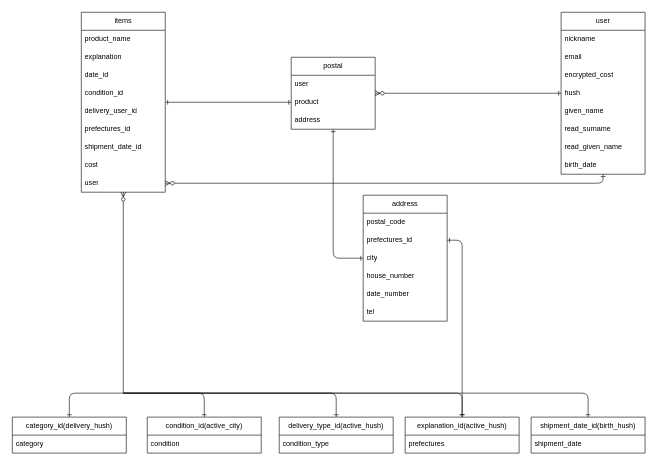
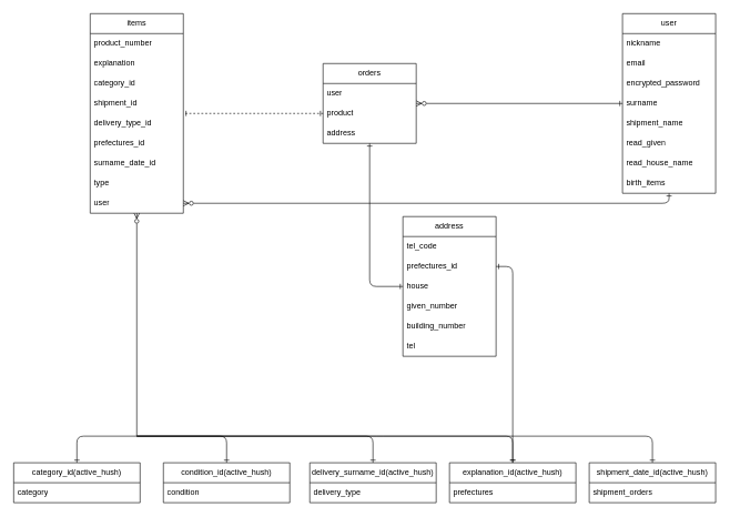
  <mxCell id="0" />
  <mxCell id="1" parent="0" />
  <mxCell id="2" value="user" style="swimlane;fontStyle=0;childLayout=stackLayout;horizontal=1;startSize=30;horizontalStack=0;resizeParent=1;resizeParentMax=0;resizeLast=0;collapsible=1;marginBottom=0;whiteSpace=wrap;html=1;" parent="1" vertex="1"><mxGeometry x="935" y="20" width="140" height="270" as="geometry" /></mxCell>
  <mxCell id="3" value="nickname" style="text;strokeColor=none;fillColor=none;align=left;verticalAlign=middle;spacingLeft=4;spacingRight=4;overflow=hidden;points=[[0,0.5],[1,0.5]];portConstraint=eastwest;rotatable=0;whiteSpace=wrap;html=1;" parent="2" vertex="1"><mxGeometry y="30" width="140" height="30" as="geometry" /></mxCell>
  <mxCell id="4" value="email" style="text;strokeColor=none;fillColor=none;align=left;verticalAlign=middle;spacingLeft=4;spacingRight=4;overflow=hidden;points=[[0,0.5],[1,0.5]];portConstraint=eastwest;rotatable=0;whiteSpace=wrap;html=1;" parent="2" vertex="1"><mxGeometry y="60" width="140" height="30" as="geometry" /></mxCell>
- <mxCell id="5" value="encrypted_cost" style="text;strokeColor=none;fillColor=none;align=left;verticalAlign=middle;spacingLeft=4;spacingRight=4;overflow=hidden;points=[[0,0.5],[1,0.5]];portConstraint=eastwest;rotatable=0;whiteSpace=wrap;html=1;" parent="2" vertex="1"><mxGeometry y="90" width="140" height="30" as="geometry" /></mxCell>
- <mxCell id="6" value="hush" style="text;strokeColor=none;fillColor=none;align=left;verticalAlign=middle;spacingLeft=4;spacingRight=4;overflow=hidden;points=[[0,0.5],[1,0.5]];portConstraint=eastwest;rotatable=0;whiteSpace=wrap;html=1;" parent="2" vertex="1"><mxGeometry y="120" width="140" height="30" as="geometry" /></mxCell>
- <mxCell id="7" value="given_name" style="text;strokeColor=none;fillColor=none;align=left;verticalAlign=middle;spacingLeft=4;spacingRight=4;overflow=hidden;points=[[0,0.5],[1,0.5]];portConstraint=eastwest;rotatable=0;whiteSpace=wrap;html=1;" parent="2" vertex="1"><mxGeometry y="150" width="140" height="30" as="geometry" /></mxCell>
- <mxCell id="8" value="read_surname" style="text;strokeColor=none;fillColor=none;align=left;verticalAlign=middle;spacingLeft=4;spacingRight=4;overflow=hidden;points=[[0,0.5],[1,0.5]];portConstraint=eastwest;rotatable=0;whiteSpace=wrap;html=1;" parent="2" vertex="1"><mxGeometry y="180" width="140" height="30" as="geometry" /></mxCell>
- <mxCell id="9" value="read_given_name" style="text;strokeColor=none;fillColor=none;align=left;verticalAlign=middle;spacingLeft=4;spacingRight=4;overflow=hidden;points=[[0,0.5],[1,0.5]];portConstraint=eastwest;rotatable=0;whiteSpace=wrap;html=1;" parent="2" vertex="1"><mxGeometry y="210" width="140" height="30" as="geometry" /></mxCell>
- <mxCell id="10" value="birth_date" style="text;strokeColor=none;fillColor=none;align=left;verticalAlign=middle;spacingLeft=4;spacingRight=4;overflow=hidden;points=[[0,0.5],[1,0.5]];portConstraint=eastwest;rotatable=0;whiteSpace=wrap;html=1;" parent="2" vertex="1"><mxGeometry y="240" width="140" height="30" as="geometry" /></mxCell>
+ <mxCell id="5" value="encrypted_password" style="text;strokeColor=none;fillColor=none;align=left;verticalAlign=middle;spacingLeft=4;spacingRight=4;overflow=hidden;points=[[0,0.5],[1,0.5]];portConstraint=eastwest;rotatable=0;whiteSpace=wrap;html=1;" parent="2" vertex="1"><mxGeometry y="90" width="140" height="30" as="geometry" /></mxCell>
+ <mxCell id="6" value="surname" style="text;strokeColor=none;fillColor=none;align=left;verticalAlign=middle;spacingLeft=4;spacingRight=4;overflow=hidden;points=[[0,0.5],[1,0.5]];portConstraint=eastwest;rotatable=0;whiteSpace=wrap;html=1;" parent="2" vertex="1"><mxGeometry y="120" width="140" height="30" as="geometry" /></mxCell>
+ <mxCell id="7" value="shipment_name" style="text;strokeColor=none;fillColor=none;align=left;verticalAlign=middle;spacingLeft=4;spacingRight=4;overflow=hidden;points=[[0,0.5],[1,0.5]];portConstraint=eastwest;rotatable=0;whiteSpace=wrap;html=1;" parent="2" vertex="1"><mxGeometry y="150" width="140" height="30" as="geometry" /></mxCell>
+ <mxCell id="8" value="read_given" style="text;strokeColor=none;fillColor=none;align=left;verticalAlign=middle;spacingLeft=4;spacingRight=4;overflow=hidden;points=[[0,0.5],[1,0.5]];portConstraint=eastwest;rotatable=0;whiteSpace=wrap;html=1;" parent="2" vertex="1"><mxGeometry y="180" width="140" height="30" as="geometry" /></mxCell>
+ <mxCell id="9" value="read_house_name" style="text;strokeColor=none;fillColor=none;align=left;verticalAlign=middle;spacingLeft=4;spacingRight=4;overflow=hidden;points=[[0,0.5],[1,0.5]];portConstraint=eastwest;rotatable=0;whiteSpace=wrap;html=1;" parent="2" vertex="1"><mxGeometry y="210" width="140" height="30" as="geometry" /></mxCell>
+ <mxCell id="10" value="birth_items" style="text;strokeColor=none;fillColor=none;align=left;verticalAlign=middle;spacingLeft=4;spacingRight=4;overflow=hidden;points=[[0,0.5],[1,0.5]];portConstraint=eastwest;rotatable=0;whiteSpace=wrap;html=1;" parent="2" vertex="1"><mxGeometry y="240" width="140" height="30" as="geometry" /></mxCell>
  <mxCell id="11" value="items" style="swimlane;fontStyle=0;childLayout=stackLayout;horizontal=1;startSize=30;horizontalStack=0;resizeParent=1;resizeParentMax=0;resizeLast=0;collapsible=1;marginBottom=0;whiteSpace=wrap;html=1;" parent="1" vertex="1"><mxGeometry x="135" y="20" width="140" height="300" as="geometry" /></mxCell>
- <mxCell id="12" value="product_name" style="text;strokeColor=none;fillColor=none;align=left;verticalAlign=middle;spacingLeft=4;spacingRight=4;overflow=hidden;points=[[0,0.5],[1,0.5]];portConstraint=eastwest;rotatable=0;whiteSpace=wrap;html=1;" parent="11" vertex="1"><mxGeometry y="30" width="140" height="30" as="geometry" /></mxCell>
+ <mxCell id="12" value="product_number" style="text;strokeColor=none;fillColor=none;align=left;verticalAlign=middle;spacingLeft=4;spacingRight=4;overflow=hidden;points=[[0,0.5],[1,0.5]];portConstraint=eastwest;rotatable=0;whiteSpace=wrap;html=1;" parent="11" vertex="1"><mxGeometry y="30" width="140" height="30" as="geometry" /></mxCell>
  <mxCell id="13" value="explanation" style="text;strokeColor=none;fillColor=none;align=left;verticalAlign=middle;spacingLeft=4;spacingRight=4;overflow=hidden;points=[[0,0.5],[1,0.5]];portConstraint=eastwest;rotatable=0;whiteSpace=wrap;html=1;" parent="11" vertex="1"><mxGeometry y="60" width="140" height="30" as="geometry" /></mxCell>
- <mxCell id="14" value="date_id" style="text;strokeColor=none;fillColor=none;align=left;verticalAlign=middle;spacingLeft=4;spacingRight=4;overflow=hidden;points=[[0,0.5],[1,0.5]];portConstraint=eastwest;rotatable=0;whiteSpace=wrap;html=1;" parent="11" vertex="1"><mxGeometry y="90" width="140" height="30" as="geometry" /></mxCell>
- <mxCell id="15" value="condition_id" style="text;strokeColor=none;fillColor=none;align=left;verticalAlign=middle;spacingLeft=4;spacingRight=4;overflow=hidden;points=[[0,0.5],[1,0.5]];portConstraint=eastwest;rotatable=0;whiteSpace=wrap;html=1;" parent="11" vertex="1"><mxGeometry y="120" width="140" height="30" as="geometry" /></mxCell>
- <mxCell id="16" value="delivery_user_id" style="text;strokeColor=none;fillColor=none;align=left;verticalAlign=middle;spacingLeft=4;spacingRight=4;overflow=hidden;points=[[0,0.5],[1,0.5]];portConstraint=eastwest;rotatable=0;whiteSpace=wrap;html=1;" parent="11" vertex="1"><mxGeometry y="150" width="140" height="30" as="geometry" /></mxCell>
+ <mxCell id="14" value="category_id" style="text;strokeColor=none;fillColor=none;align=left;verticalAlign=middle;spacingLeft=4;spacingRight=4;overflow=hidden;points=[[0,0.5],[1,0.5]];portConstraint=eastwest;rotatable=0;whiteSpace=wrap;html=1;" parent="11" vertex="1"><mxGeometry y="90" width="140" height="30" as="geometry" /></mxCell>
+ <mxCell id="15" value="shipment_id" style="text;strokeColor=none;fillColor=none;align=left;verticalAlign=middle;spacingLeft=4;spacingRight=4;overflow=hidden;points=[[0,0.5],[1,0.5]];portConstraint=eastwest;rotatable=0;whiteSpace=wrap;html=1;" parent="11" vertex="1"><mxGeometry y="120" width="140" height="30" as="geometry" /></mxCell>
+ <mxCell id="16" value="delivery_type_id" style="text;strokeColor=none;fillColor=none;align=left;verticalAlign=middle;spacingLeft=4;spacingRight=4;overflow=hidden;points=[[0,0.5],[1,0.5]];portConstraint=eastwest;rotatable=0;whiteSpace=wrap;html=1;" parent="11" vertex="1"><mxGeometry y="150" width="140" height="30" as="geometry" /></mxCell>
  <mxCell id="17" value="prefectures_id" style="text;strokeColor=none;fillColor=none;align=left;verticalAlign=middle;spacingLeft=4;spacingRight=4;overflow=hidden;points=[[0,0.5],[1,0.5]];portConstraint=eastwest;rotatable=0;whiteSpace=wrap;html=1;" parent="11" vertex="1"><mxGeometry y="180" width="140" height="30" as="geometry" /></mxCell>
- <mxCell id="18" value="shipment_date_id" style="text;strokeColor=none;fillColor=none;align=left;verticalAlign=middle;spacingLeft=4;spacingRight=4;overflow=hidden;points=[[0,0.5],[1,0.5]];portConstraint=eastwest;rotatable=0;whiteSpace=wrap;html=1;" parent="11" vertex="1"><mxGeometry y="210" width="140" height="30" as="geometry" /></mxCell>
- <mxCell id="19" value="cost" style="text;strokeColor=none;fillColor=none;align=left;verticalAlign=middle;spacingLeft=4;spacingRight=4;overflow=hidden;points=[[0,0.5],[1,0.5]];portConstraint=eastwest;rotatable=0;whiteSpace=wrap;html=1;" parent="11" vertex="1"><mxGeometry y="240" width="140" height="30" as="geometry" /></mxCell>
+ <mxCell id="18" value="surname_date_id" style="text;strokeColor=none;fillColor=none;align=left;verticalAlign=middle;spacingLeft=4;spacingRight=4;overflow=hidden;points=[[0,0.5],[1,0.5]];portConstraint=eastwest;rotatable=0;whiteSpace=wrap;html=1;" parent="11" vertex="1"><mxGeometry y="210" width="140" height="30" as="geometry" /></mxCell>
+ <mxCell id="19" value="type" style="text;strokeColor=none;fillColor=none;align=left;verticalAlign=middle;spacingLeft=4;spacingRight=4;overflow=hidden;points=[[0,0.5],[1,0.5]];portConstraint=eastwest;rotatable=0;whiteSpace=wrap;html=1;" parent="11" vertex="1"><mxGeometry y="240" width="140" height="30" as="geometry" /></mxCell>
  <mxCell id="20" value="user" style="text;strokeColor=none;fillColor=none;align=left;verticalAlign=middle;spacingLeft=4;spacingRight=4;overflow=hidden;points=[[0,0.5],[1,0.5]];portConstraint=eastwest;rotatable=0;whiteSpace=wrap;html=1;" parent="11" vertex="1"><mxGeometry y="270" width="140" height="30" as="geometry" /></mxCell>
  <mxCell id="21" value="address" style="swimlane;fontStyle=0;childLayout=stackLayout;horizontal=1;startSize=30;horizontalStack=0;resizeParent=1;resizeParentMax=0;resizeLast=0;collapsible=1;marginBottom=0;whiteSpace=wrap;html=1;" parent="1" vertex="1"><mxGeometry x="605" y="325" width="140" height="210" as="geometry" /></mxCell>
- <mxCell id="22" value="postal_code" style="text;strokeColor=none;fillColor=none;align=left;verticalAlign=middle;spacingLeft=4;spacingRight=4;overflow=hidden;points=[[0,0.5],[1,0.5]];portConstraint=eastwest;rotatable=0;whiteSpace=wrap;html=1;" parent="21" vertex="1"><mxGeometry y="30" width="140" height="30" as="geometry" /></mxCell>
+ <mxCell id="22" value="tel_code" style="text;strokeColor=none;fillColor=none;align=left;verticalAlign=middle;spacingLeft=4;spacingRight=4;overflow=hidden;points=[[0,0.5],[1,0.5]];portConstraint=eastwest;rotatable=0;whiteSpace=wrap;html=1;" parent="21" vertex="1"><mxGeometry y="30" width="140" height="30" as="geometry" /></mxCell>
  <mxCell id="23" value="prefectures_id" style="text;strokeColor=none;fillColor=none;align=left;verticalAlign=middle;spacingLeft=4;spacingRight=4;overflow=hidden;points=[[0,0.5],[1,0.5]];portConstraint=eastwest;rotatable=0;whiteSpace=wrap;html=1;" parent="21" vertex="1"><mxGeometry y="60" width="140" height="30" as="geometry" /></mxCell>
- <mxCell id="24" value="city" style="text;strokeColor=none;fillColor=none;align=left;verticalAlign=middle;spacingLeft=4;spacingRight=4;overflow=hidden;points=[[0,0.5],[1,0.5]];portConstraint=eastwest;rotatable=0;whiteSpace=wrap;html=1;" parent="21" vertex="1"><mxGeometry y="90" width="140" height="30" as="geometry" /></mxCell>
- <mxCell id="25" value="house_number" style="text;strokeColor=none;fillColor=none;align=left;verticalAlign=middle;spacingLeft=4;spacingRight=4;overflow=hidden;points=[[0,0.5],[1,0.5]];portConstraint=eastwest;rotatable=0;whiteSpace=wrap;html=1;" parent="21" vertex="1"><mxGeometry y="120" width="140" height="30" as="geometry" /></mxCell>
- <mxCell id="26" value="date_number" style="text;strokeColor=none;fillColor=none;align=left;verticalAlign=middle;spacingLeft=4;spacingRight=4;overflow=hidden;points=[[0,0.5],[1,0.5]];portConstraint=eastwest;rotatable=0;whiteSpace=wrap;html=1;" parent="21" vertex="1"><mxGeometry y="150" width="140" height="30" as="geometry" /></mxCell>
+ <mxCell id="24" value="house" style="text;strokeColor=none;fillColor=none;align=left;verticalAlign=middle;spacingLeft=4;spacingRight=4;overflow=hidden;points=[[0,0.5],[1,0.5]];portConstraint=eastwest;rotatable=0;whiteSpace=wrap;html=1;" parent="21" vertex="1"><mxGeometry y="90" width="140" height="30" as="geometry" /></mxCell>
+ <mxCell id="25" value="given_number" style="text;strokeColor=none;fillColor=none;align=left;verticalAlign=middle;spacingLeft=4;spacingRight=4;overflow=hidden;points=[[0,0.5],[1,0.5]];portConstraint=eastwest;rotatable=0;whiteSpace=wrap;html=1;" parent="21" vertex="1"><mxGeometry y="120" width="140" height="30" as="geometry" /></mxCell>
+ <mxCell id="26" value="building_number" style="text;strokeColor=none;fillColor=none;align=left;verticalAlign=middle;spacingLeft=4;spacingRight=4;overflow=hidden;points=[[0,0.5],[1,0.5]];portConstraint=eastwest;rotatable=0;whiteSpace=wrap;html=1;" parent="21" vertex="1"><mxGeometry y="150" width="140" height="30" as="geometry" /></mxCell>
  <mxCell id="27" value="tel" style="text;strokeColor=none;fillColor=none;align=left;verticalAlign=middle;spacingLeft=4;spacingRight=4;overflow=hidden;points=[[0,0.5],[1,0.5]];portConstraint=eastwest;rotatable=0;whiteSpace=wrap;html=1;" parent="21" vertex="1"><mxGeometry y="180" width="140" height="30" as="geometry" /></mxCell>
  <mxCell id="28" value="" style="edgeStyle=none;html=1;startArrow=ERzeroToMany;startFill=0;endArrow=ERone;endFill=0;" parent="1" source="29" target="2" edge="1"><mxGeometry relative="1" as="geometry" /></mxCell>
- <mxCell id="29" value="postal" style="swimlane;fontStyle=0;childLayout=stackLayout;horizontal=1;startSize=30;horizontalStack=0;resizeParent=1;resizeParentMax=0;resizeLast=0;collapsible=1;marginBottom=0;whiteSpace=wrap;html=1;" parent="1" vertex="1"><mxGeometry x="485" y="95" width="140" height="120" as="geometry" /></mxCell>
+ <mxCell id="29" value="orders" style="swimlane;fontStyle=0;childLayout=stackLayout;horizontal=1;startSize=30;horizontalStack=0;resizeParent=1;resizeParentMax=0;resizeLast=0;collapsible=1;marginBottom=0;whiteSpace=wrap;html=1;" parent="1" vertex="1"><mxGeometry x="485" y="95" width="140" height="120" as="geometry" /></mxCell>
  <mxCell id="30" value="user" style="text;strokeColor=none;fillColor=none;align=left;verticalAlign=middle;spacingLeft=4;spacingRight=4;overflow=hidden;points=[[0,0.5],[1,0.5]];portConstraint=eastwest;rotatable=0;whiteSpace=wrap;html=1;" parent="29" vertex="1"><mxGeometry y="30" width="140" height="30" as="geometry" /></mxCell>
  <mxCell id="31" value="product" style="text;strokeColor=none;fillColor=none;align=left;verticalAlign=middle;spacingLeft=4;spacingRight=4;overflow=hidden;points=[[0,0.5],[1,0.5]];portConstraint=eastwest;rotatable=0;whiteSpace=wrap;html=1;" parent="29" vertex="1"><mxGeometry y="60" width="140" height="30" as="geometry" /></mxCell>
  <mxCell id="32" value="address" style="text;strokeColor=none;fillColor=none;align=left;verticalAlign=middle;spacingLeft=4;spacingRight=4;overflow=hidden;points=[[0,0.5],[1,0.5]];portConstraint=eastwest;rotatable=0;whiteSpace=wrap;html=1;" parent="29" vertex="1"><mxGeometry y="90" width="140" height="30" as="geometry" /></mxCell>
  <mxCell id="33" style="edgeStyle=none;html=1;entryX=0.5;entryY=0.345;entryDx=0;entryDy=0;entryPerimeter=0;startArrow=ERone;startFill=0;endArrow=none;endFill=0;" parent="1" source="34" target="49" edge="1"><mxGeometry relative="1" as="geometry"><Array as="points"><mxPoint x="115" y="655" /></Array></mxGeometry></mxCell>
- <mxCell id="34" value="category_&lt;span style=&quot;text-align: left;&quot;&gt;id(delivery_hush)&lt;/span&gt;" style="swimlane;fontStyle=0;childLayout=stackLayout;horizontal=1;startSize=30;horizontalStack=0;resizeParent=1;resizeParentMax=0;resizeLast=0;collapsible=1;marginBottom=0;whiteSpace=wrap;html=1;" parent="1" vertex="1"><mxGeometry x="20" y="695" width="190" height="60" as="geometry" /></mxCell>
+ <mxCell id="34" value="category_&lt;span style=&quot;text-align: left;&quot;&gt;id(active_hush)&lt;/span&gt;" style="swimlane;fontStyle=0;childLayout=stackLayout;horizontal=1;startSize=30;horizontalStack=0;resizeParent=1;resizeParentMax=0;resizeLast=0;collapsible=1;marginBottom=0;whiteSpace=wrap;html=1;" parent="1" vertex="1"><mxGeometry x="20" y="695" width="190" height="60" as="geometry" /></mxCell>
  <mxCell id="35" value="&lt;span style=&quot;text-align: center;&quot;&gt;category&lt;/span&gt;" style="text;strokeColor=none;fillColor=none;align=left;verticalAlign=middle;spacingLeft=4;spacingRight=4;overflow=hidden;points=[[0,0.5],[1,0.5]];portConstraint=eastwest;rotatable=0;whiteSpace=wrap;html=1;" parent="34" vertex="1"><mxGeometry y="30" width="190" height="30" as="geometry" /></mxCell>
  <mxCell id="36" style="edgeStyle=none;html=1;exitX=0.5;exitY=0;exitDx=0;exitDy=0;entryX=0.691;entryY=0.509;entryDx=0;entryDy=0;entryPerimeter=0;startArrow=ERone;startFill=0;endArrow=none;endFill=0;" parent="1" source="37" target="49" edge="1"><mxGeometry relative="1" as="geometry"><Array as="points"><mxPoint x="340" y="655" /></Array></mxGeometry></mxCell>
- <mxCell id="37" value="&lt;span style=&quot;text-align: left;&quot;&gt;condition_&lt;/span&gt;&lt;span style=&quot;text-align: left;&quot;&gt;id(active_city)&lt;/span&gt;" style="swimlane;fontStyle=0;childLayout=stackLayout;horizontal=1;startSize=30;horizontalStack=0;resizeParent=1;resizeParentMax=0;resizeLast=0;collapsible=1;marginBottom=0;whiteSpace=wrap;html=1;" parent="1" vertex="1"><mxGeometry x="245" y="695" width="190" height="60" as="geometry" /></mxCell>
+ <mxCell id="37" value="&lt;span style=&quot;text-align: left;&quot;&gt;condition_&lt;/span&gt;&lt;span style=&quot;text-align: left;&quot;&gt;id(active_hush)&lt;/span&gt;" style="swimlane;fontStyle=0;childLayout=stackLayout;horizontal=1;startSize=30;horizontalStack=0;resizeParent=1;resizeParentMax=0;resizeLast=0;collapsible=1;marginBottom=0;whiteSpace=wrap;html=1;" parent="1" vertex="1"><mxGeometry x="245" y="695" width="190" height="60" as="geometry" /></mxCell>
  <mxCell id="38" value="condition" style="text;strokeColor=none;fillColor=none;align=left;verticalAlign=middle;spacingLeft=4;spacingRight=4;overflow=hidden;points=[[0,0.5],[1,0.5]];portConstraint=eastwest;rotatable=0;whiteSpace=wrap;html=1;" parent="37" vertex="1"><mxGeometry y="30" width="190" height="30" as="geometry" /></mxCell>
  <mxCell id="39" style="edgeStyle=none;html=1;entryX=0.5;entryY=0.373;entryDx=0;entryDy=0;entryPerimeter=0;startArrow=ERone;startFill=0;endArrow=none;endFill=0;" parent="1" source="40" target="49" edge="1"><mxGeometry relative="1" as="geometry"><Array as="points"><mxPoint x="770" y="655" /></Array></mxGeometry></mxCell>
  <mxCell id="40" value="&lt;span style=&quot;text-align: left;&quot;&gt;explanation_&lt;/span&gt;&lt;span style=&quot;text-align: left;&quot;&gt;id(active_hush)&lt;/span&gt;" style="swimlane;fontStyle=0;childLayout=stackLayout;horizontal=1;startSize=30;horizontalStack=0;resizeParent=1;resizeParentMax=0;resizeLast=0;collapsible=1;marginBottom=0;whiteSpace=wrap;html=1;" parent="1" vertex="1"><mxGeometry x="675" y="695" width="190" height="60" as="geometry" /></mxCell>
  <mxCell id="41" value="prefectures" style="text;strokeColor=none;fillColor=none;align=left;verticalAlign=middle;spacingLeft=4;spacingRight=4;overflow=hidden;points=[[0,0.5],[1,0.5]];portConstraint=eastwest;rotatable=0;whiteSpace=wrap;html=1;" parent="40" vertex="1"><mxGeometry y="30" width="190" height="30" as="geometry" /></mxCell>
  <mxCell id="42" style="edgeStyle=none;html=1;entryX=0.528;entryY=0.345;entryDx=0;entryDy=0;entryPerimeter=0;startArrow=ERone;startFill=0;endArrow=none;endFill=0;" parent="1" source="43" target="49" edge="1"><mxGeometry relative="1" as="geometry"><Array as="points"><mxPoint x="560" y="655" /></Array></mxGeometry></mxCell>
- <mxCell id="43" value="&lt;span style=&quot;text-align: left;&quot;&gt;delivery_type_id(active_hush)&lt;/span&gt;" style="swimlane;fontStyle=0;childLayout=stackLayout;horizontal=1;startSize=30;horizontalStack=0;resizeParent=1;resizeParentMax=0;resizeLast=0;collapsible=1;marginBottom=0;whiteSpace=wrap;html=1;" parent="1" vertex="1"><mxGeometry x="465" y="695" width="190" height="60" as="geometry" /></mxCell>
- <mxCell id="44" value="condition_type" style="text;strokeColor=none;fillColor=none;align=left;verticalAlign=middle;spacingLeft=4;spacingRight=4;overflow=hidden;points=[[0,0.5],[1,0.5]];portConstraint=eastwest;rotatable=0;whiteSpace=wrap;html=1;" parent="43" vertex="1"><mxGeometry y="30" width="190" height="30" as="geometry" /></mxCell>
+ <mxCell id="43" value="&lt;span style=&quot;text-align: left;&quot;&gt;delivery_surname_id(active_hush)&lt;/span&gt;" style="swimlane;fontStyle=0;childLayout=stackLayout;horizontal=1;startSize=30;horizontalStack=0;resizeParent=1;resizeParentMax=0;resizeLast=0;collapsible=1;marginBottom=0;whiteSpace=wrap;html=1;" parent="1" vertex="1"><mxGeometry x="465" y="695" width="190" height="60" as="geometry" /></mxCell>
+ <mxCell id="44" value="delivery_type" style="text;strokeColor=none;fillColor=none;align=left;verticalAlign=middle;spacingLeft=4;spacingRight=4;overflow=hidden;points=[[0,0.5],[1,0.5]];portConstraint=eastwest;rotatable=0;whiteSpace=wrap;html=1;" parent="43" vertex="1"><mxGeometry y="30" width="190" height="30" as="geometry" /></mxCell>
  <mxCell id="45" style="edgeStyle=none;html=1;startArrow=ERone;startFill=0;endArrow=none;endFill=0;entryX=0.75;entryY=0.595;entryDx=0;entryDy=0;entryPerimeter=0;" parent="1" source="46" target="49" edge="1"><mxGeometry relative="1" as="geometry"><mxPoint x="215" y="445" as="targetPoint" /><Array as="points"><mxPoint x="980" y="655" /><mxPoint x="565" y="655" /></Array></mxGeometry></mxCell>
- <mxCell id="46" value="&lt;span style=&quot;text-align: left;&quot;&gt;shipment_date_&lt;/span&gt;&lt;span style=&quot;text-align: left;&quot;&gt;id(birth_hush)&lt;/span&gt;" style="swimlane;fontStyle=0;childLayout=stackLayout;horizontal=1;startSize=30;horizontalStack=0;resizeParent=1;resizeParentMax=0;resizeLast=0;collapsible=1;marginBottom=0;whiteSpace=wrap;html=1;" parent="1" vertex="1"><mxGeometry x="885" y="695" width="190" height="60" as="geometry" /></mxCell>
- <mxCell id="47" value="shipment_date" style="text;strokeColor=none;fillColor=none;align=left;verticalAlign=middle;spacingLeft=4;spacingRight=4;overflow=hidden;points=[[0,0.5],[1,0.5]];portConstraint=eastwest;rotatable=0;whiteSpace=wrap;html=1;" parent="46" vertex="1"><mxGeometry y="30" width="190" height="30" as="geometry" /></mxCell>
+ <mxCell id="46" value="&lt;span style=&quot;text-align: left;&quot;&gt;shipment_date_&lt;/span&gt;&lt;span style=&quot;text-align: left;&quot;&gt;id(active_hush)&lt;/span&gt;" style="swimlane;fontStyle=0;childLayout=stackLayout;horizontal=1;startSize=30;horizontalStack=0;resizeParent=1;resizeParentMax=0;resizeLast=0;collapsible=1;marginBottom=0;whiteSpace=wrap;html=1;" parent="1" vertex="1"><mxGeometry x="885" y="695" width="190" height="60" as="geometry" /></mxCell>
+ <mxCell id="47" value="shipment_orders" style="text;strokeColor=none;fillColor=none;align=left;verticalAlign=middle;spacingLeft=4;spacingRight=4;overflow=hidden;points=[[0,0.5],[1,0.5]];portConstraint=eastwest;rotatable=0;whiteSpace=wrap;html=1;" parent="46" vertex="1"><mxGeometry y="30" width="190" height="30" as="geometry" /></mxCell>
  <mxCell id="48" style="edgeStyle=none;html=1;startArrow=none;startFill=0;endArrow=ERzeroToMany;endFill=0;" parent="1" source="49" target="11" edge="1"><mxGeometry relative="1" as="geometry" /></mxCell>
  <mxCell id="49" value="" style="shape=waypoint;sketch=0;fillStyle=solid;size=6;pointerEvents=1;points=[];fillColor=none;resizable=0;rotatable=0;perimeter=centerPerimeter;snapToPoint=1;strokeWidth=0;strokeColor=none;" parent="1" vertex="1"><mxGeometry x="195" y="645" width="20" height="20" as="geometry" /></mxCell>
  <mxCell id="50" style="edgeStyle=none;html=1;exitX=1;exitY=0.5;exitDx=0;exitDy=0;startArrow=ERone;startFill=0;endArrow=ERone;endFill=0;" parent="1" source="23" target="40" edge="1"><mxGeometry relative="1" as="geometry"><Array as="points"><mxPoint x="770" y="400" /></Array></mxGeometry></mxCell>
- <mxCell id="51" style="edgeStyle=none;html=1;startArrow=ERone;startFill=0;endArrow=ERone;endFill=0;" parent="1" source="31" target="11" edge="1"><mxGeometry relative="1" as="geometry" /></mxCell>
+ <mxCell id="51" style="edgeStyle=none;html=1;startArrow=ERone;startFill=0;endArrow=ERone;endFill=0;dashed=1;" parent="1" source="31" target="11" edge="1"><mxGeometry relative="1" as="geometry" /></mxCell>
  <mxCell id="52" style="edgeStyle=none;html=1;startArrow=ERzeroToMany;startFill=0;endArrow=ERone;endFill=0;" parent="1" source="20" target="2" edge="1"><mxGeometry relative="1" as="geometry"><Array as="points"><mxPoint x="1005" y="305" /></Array></mxGeometry></mxCell>
  <mxCell id="53" style="edgeStyle=none;html=1;exitX=0;exitY=0.5;exitDx=0;exitDy=0;startArrow=ERone;startFill=0;endArrow=ERone;endFill=0;" parent="1" source="24" target="29" edge="1"><mxGeometry relative="1" as="geometry"><Array as="points"><mxPoint x="555" y="430" /></Array></mxGeometry></mxCell>
